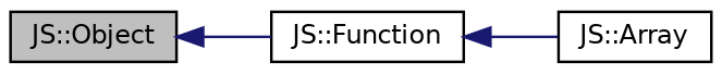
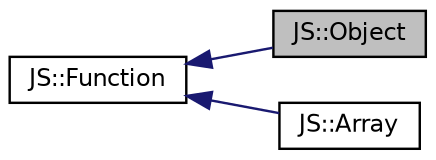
  digraph {
    rankdir=LR
    node [color=black fontname=Helvetica fontsize=10 shape=record]
    edge [color=midnightblue dir=back fontname=Helvetica fontsize=10 labelfontname=Helvetica labelfontsize=10 style=solid]
    n1 [fillcolor=grey75 fontcolor=black height=0.2 label="JS::Object" style=filled width=0.4]
    n2 [height=0.2 label="JS::Function" width=0.4]
    n3 [height=0.2 label="JS::Array" width=0.4]
-   n1 -> n2
+   n2 -> n1
    n2 -> n3
  }
